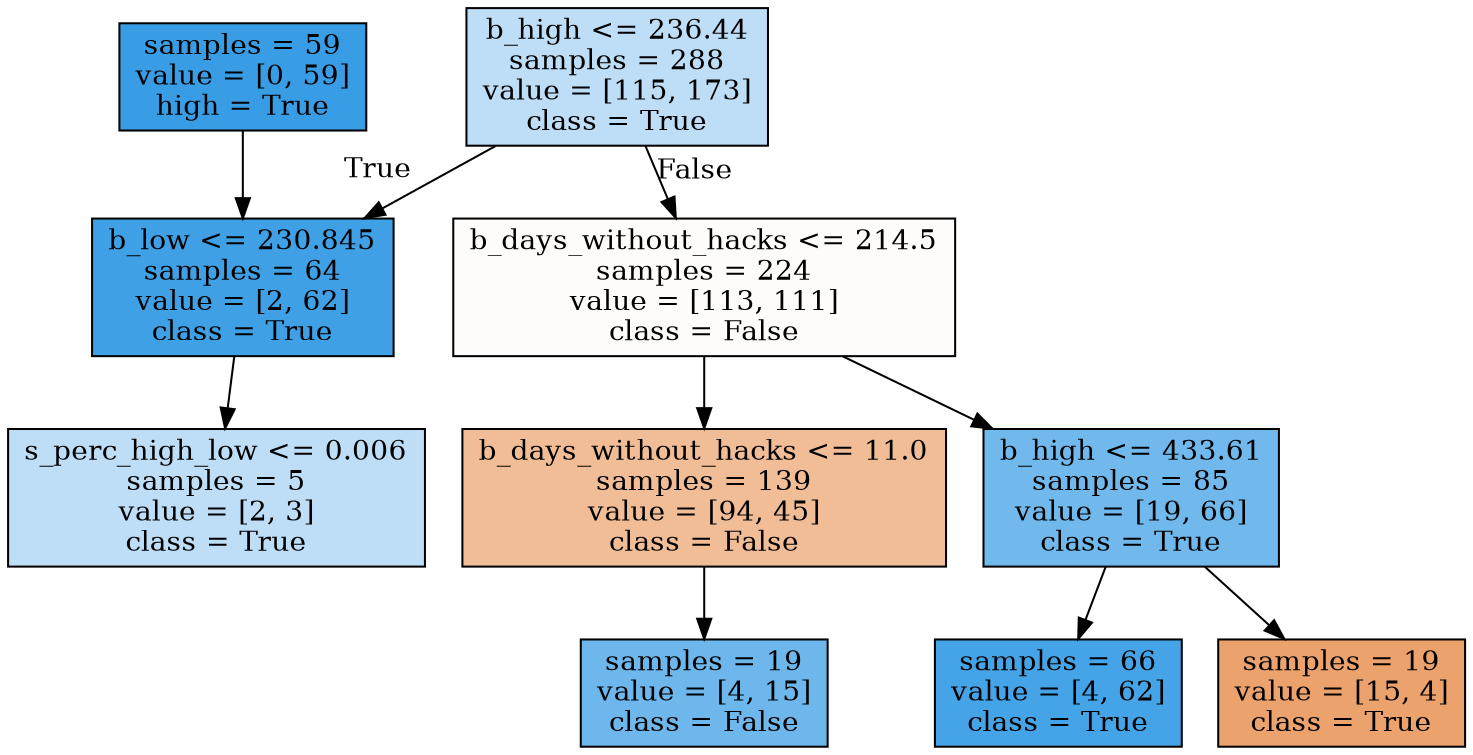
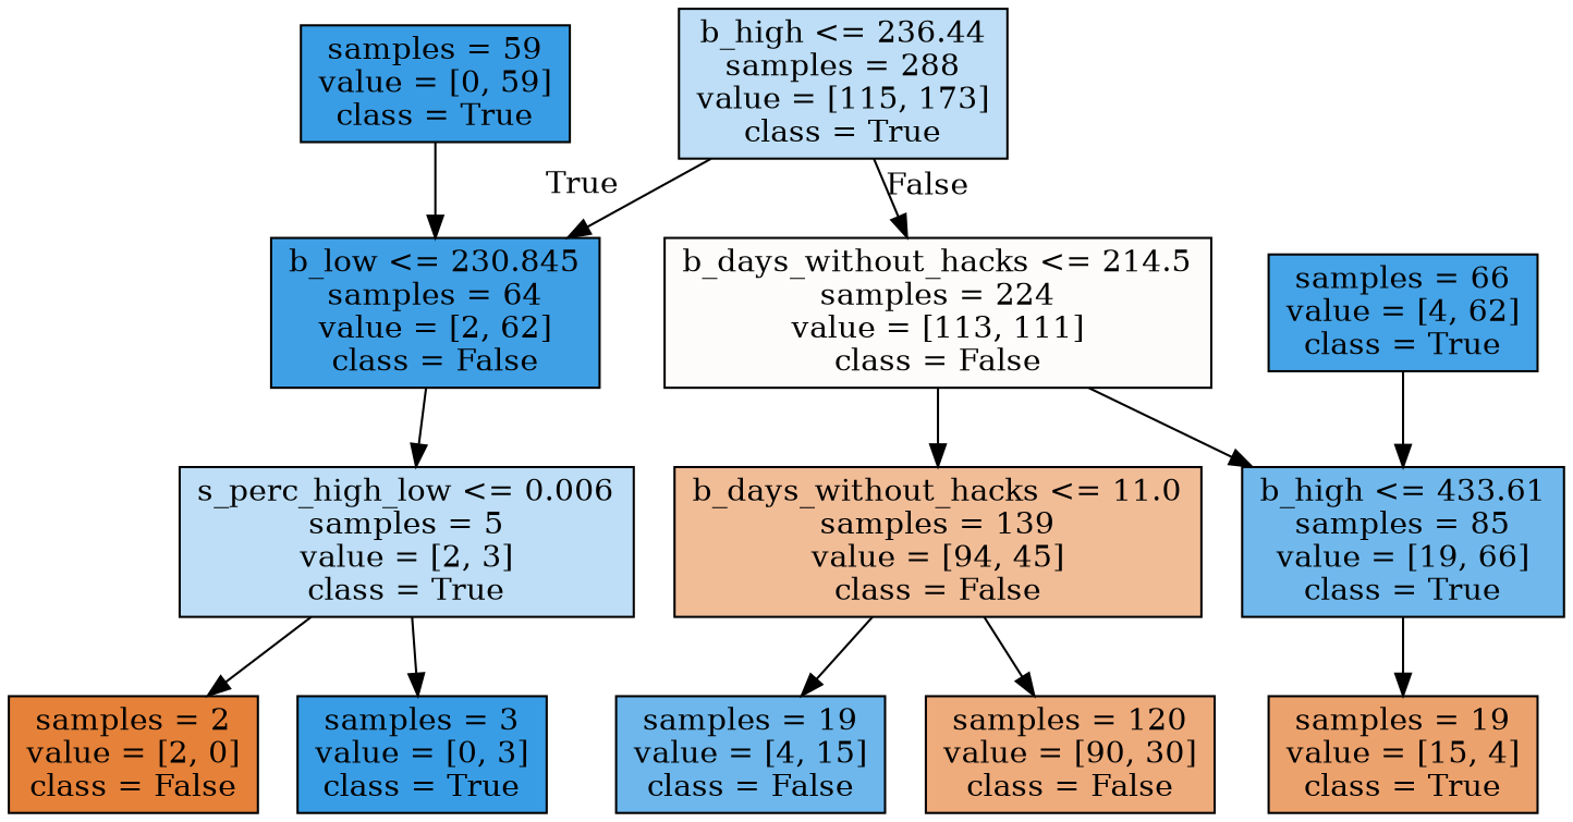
  digraph {
    node [color=black fillcolor="#399de555" shape=box style=filled]
    n1 [label="b_high <= 236.44\nsamples = 288\nvalue = [115, 173]\nclass = True"]
-   n2 [fillcolor="#399de5f7" label="b_low <= 230.845\nsamples = 64\nvalue = [2, 62]\nclass = True"]
+   n2 [fillcolor="#399de5f7" label="b_low <= 230.845\nsamples = 64\nvalue = [2, 62]\nclass = False"]
    n3 [fillcolor="#e5813905" label="b_days_without_hacks <= 214.5\nsamples = 224\nvalue = [113, 111]\nclass = False"]
    n4 [label="s_perc_high_low <= 0.006\nsamples = 5\nvalue = [2, 3]\nclass = True"]
    n5 [fillcolor="#e5813985" label="b_days_without_hacks <= 11.0\nsamples = 139\nvalue = [94, 45]\nclass = False"]
    n6 [fillcolor="#399de5b6" label="b_high <= 433.61\nsamples = 85\nvalue = [19, 66]\nclass = True"]
-   n7 [fillcolor="#399de5ff" label="samples = 59\nvalue = [0, 59]\nhigh = True"]
+   n7 [fillcolor="#399de5ff" label="samples = 59\nvalue = [0, 59]\nclass = True"]
+   n8 [fillcolor="#e58139ff" label="samples = 2\nvalue = [2, 0]\nclass = False"]
+   n9 [fillcolor="#399de5ff" label="samples = 3\nvalue = [0, 3]\nclass = True"]
    n10 [fillcolor="#399de5bb" label="samples = 19\nvalue = [4, 15]\nclass = False"]
+   n11 [fillcolor="#e58139aa" label="samples = 120\nvalue = [90, 30]\nclass = False"]
    n12 [fillcolor="#399de5ef" label="samples = 66\nvalue = [4, 62]\nclass = True"]
    n13 [fillcolor="#e58139bb" label="samples = 19\nvalue = [15, 4]\nclass = True"]
    n1 -> n2 [headlabel=True labelangle=45 labeldistance=2.5]
    n1 -> n3 [headlabel=False labelangle=-45 labeldistance=2.5]
    n2 -> n4
    n3 -> n5
    n3 -> n6
+   n4 -> n8
+   n4 -> n9
    n5 -> n10
-   n6 -> n12
+   n5 -> n11
+   n12 -> n6
    n6 -> n13
    n7 -> n2
  }
